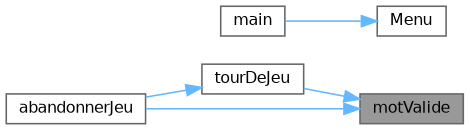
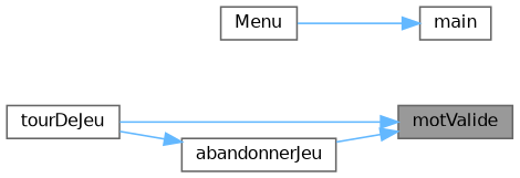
  digraph {
    rankdir=RL
    node [color=grey40 fillcolor=white fontname=Helvetica fontsize=10 shape=box style=filled]
    edge [color=steelblue1 dir=back fontname=Helvetica fontsize=10 labelfontname=Helvetica labelfontsize=10 style=solid]
    n1 [color=gray40 fillcolor=grey60 fontcolor=black height=0.2 label=motValide width=0.4]
    n2 [height=0.2 label=tourDeJeu width=0.4]
    n3 [height=0.2 label=abandonnerJeu width=0.4]
    n4 [height=0.2 label=Menu width=0.4]
    n5 [height=0.2 label=main width=0.4]
    n1 -> n2
    n1 -> n3
-   n2 -> n3
-   n4 -> n5
+   n3 -> n2
+   n5 -> n4
  }
